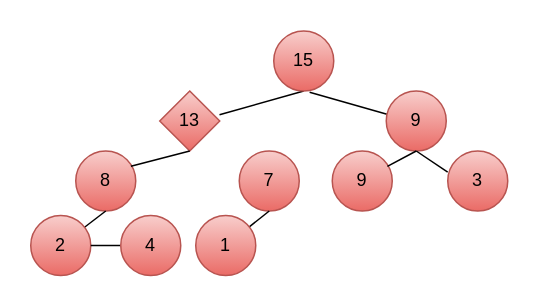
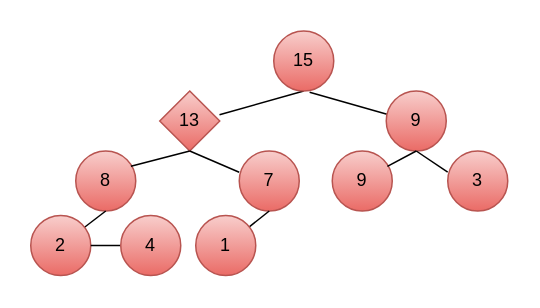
  <mxCell id="0" />
  <mxCell id="1" parent="0" />
  <mxCell id="2" value="8" style="ellipse;whiteSpace=wrap;html=1;aspect=fixed;fillColor=#f8cecc;strokeColor=#b85450;gradientColor=#ea6b66;" vertex="1" parent="1"><mxGeometry x="50" y="100" width="40" height="40" as="geometry" /></mxCell>
  <mxCell id="3" style="rounded=0;orthogonalLoop=1;jettySize=auto;html=1;entryX=0.7;entryY=0.95;entryDx=0;entryDy=0;entryPerimeter=0;strokeColor=none;" edge="1" parent="1" source="5" target="2"><mxGeometry relative="1" as="geometry" /></mxCell>
  <mxCell id="4" style="edgeStyle=none;rounded=0;orthogonalLoop=1;jettySize=auto;html=1;entryX=0.5;entryY=1;entryDx=0;entryDy=0;endArrow=none;endFill=0;" edge="1" parent="1" source="5" target="2"><mxGeometry relative="1" as="geometry" /></mxCell>
  <mxCell id="5" value="2" style="ellipse;whiteSpace=wrap;html=1;aspect=fixed;fillColor=#f8cecc;strokeColor=#b85450;gradientColor=#ea6b66;" vertex="1" parent="1"><mxGeometry x="20" y="143" width="40" height="40" as="geometry" /></mxCell>
  <mxCell id="6" style="edgeStyle=none;rounded=0;orthogonalLoop=1;jettySize=auto;html=1;endArrow=none;endFill=0;" edge="1" parent="1" source="7" target="5"><mxGeometry relative="1" as="geometry"><mxPoint x="68.19" y="123.857" as="targetPoint" /></mxGeometry></mxCell>
  <mxCell id="7" value="4" style="ellipse;whiteSpace=wrap;html=1;aspect=fixed;fillColor=#f8cecc;strokeColor=#b85450;gradientColor=#ea6b66;" vertex="1" parent="1"><mxGeometry x="80" y="143" width="40" height="40" as="geometry" /></mxCell>
  <mxCell id="8" value="7" style="ellipse;whiteSpace=wrap;html=1;aspect=fixed;fillColor=#f8cecc;strokeColor=#b85450;gradientColor=#ea6b66;" vertex="1" parent="1"><mxGeometry x="159" y="100" width="40" height="40" as="geometry" /></mxCell>
  <mxCell id="9" style="rounded=0;orthogonalLoop=1;jettySize=auto;html=1;entryX=0.7;entryY=0.95;entryDx=0;entryDy=0;entryPerimeter=0;strokeColor=none;" edge="1" parent="1" source="11" target="8"><mxGeometry relative="1" as="geometry" /></mxCell>
  <mxCell id="10" style="edgeStyle=none;rounded=0;orthogonalLoop=1;jettySize=auto;html=1;endArrow=none;endFill=0;entryX=0.5;entryY=1;entryDx=0;entryDy=0;" edge="1" parent="1" source="11" target="8"><mxGeometry relative="1" as="geometry"><mxPoint x="179" y="141" as="targetPoint" /></mxGeometry></mxCell>
  <mxCell id="11" value="1" style="ellipse;whiteSpace=wrap;html=1;aspect=fixed;fillColor=#f8cecc;strokeColor=#b85450;gradientColor=#ea6b66;" vertex="1" parent="1"><mxGeometry x="130" y="143" width="40" height="40" as="geometry" /></mxCell>
  <mxCell id="12" value="13" style="rhombus;whiteSpace=wrap;html=1;aspect=fixed;fillColor=#f8cecc;strokeColor=#b85450;gradientColor=#ea6b66;" vertex="1" parent="1"><mxGeometry x="106" y="60" width="40" height="40" as="geometry" /></mxCell>
  <mxCell id="13" style="rounded=0;orthogonalLoop=1;jettySize=auto;html=1;entryX=0.7;entryY=0.95;entryDx=0;entryDy=0;entryPerimeter=0;strokeColor=none;" edge="1" parent="1" target="12"><mxGeometry relative="1" as="geometry"><mxPoint x="88.889" y="109.136" as="sourcePoint" /></mxGeometry></mxCell>
  <mxCell id="14" style="edgeStyle=none;rounded=0;orthogonalLoop=1;jettySize=auto;html=1;entryX=0.5;entryY=1;entryDx=0;entryDy=0;endArrow=none;endFill=0;exitX=0.919;exitY=0.255;exitDx=0;exitDy=0;exitPerimeter=0;" edge="1" parent="1" source="2" target="12"><mxGeometry relative="1" as="geometry"><mxPoint x="89" y="109" as="sourcePoint" /></mxGeometry></mxCell>
+ <mxCell id="15" style="edgeStyle=none;rounded=0;orthogonalLoop=1;jettySize=auto;html=1;endArrow=none;endFill=0;entryX=0.5;entryY=1;entryDx=0;entryDy=0;exitX=-0.001;exitY=0.354;exitDx=0;exitDy=0;exitPerimeter=0;" edge="1" parent="1" source="8" target="12"><mxGeometry relative="1" as="geometry"><mxPoint x="105.69" y="77.857" as="targetPoint" /><mxPoint x="184.306" y="106.891" as="sourcePoint" /></mxGeometry></mxCell>
  <mxCell id="16" value="9" style="ellipse;whiteSpace=wrap;html=1;aspect=fixed;fillColor=#f8cecc;strokeColor=#b85450;gradientColor=#ea6b66;" vertex="1" parent="1"><mxGeometry x="221" y="100" width="40" height="40" as="geometry" /></mxCell>
  <mxCell id="17" value="3" style="ellipse;whiteSpace=wrap;html=1;aspect=fixed;fillColor=#f8cecc;strokeColor=#b85450;gradientColor=#ea6b66;" vertex="1" parent="1"><mxGeometry x="298" y="100" width="40" height="40" as="geometry" /></mxCell>
  <mxCell id="18" style="edgeStyle=none;rounded=0;orthogonalLoop=1;jettySize=auto;html=1;entryX=0.598;entryY=1.021;entryDx=0;entryDy=0;entryPerimeter=0;endArrow=none;endFill=0;exitX=0.012;exitY=0.388;exitDx=0;exitDy=0;exitPerimeter=0;" edge="1" parent="1" source="19" target="24"><mxGeometry relative="1" as="geometry" /></mxCell>
  <mxCell id="19" value="9" style="ellipse;whiteSpace=wrap;html=1;aspect=fixed;fillColor=#f8cecc;strokeColor=#b85450;gradientColor=#ea6b66;" vertex="1" parent="1"><mxGeometry x="257" y="60" width="40" height="40" as="geometry" /></mxCell>
  <mxCell id="20" style="rounded=0;orthogonalLoop=1;jettySize=auto;html=1;entryX=0.7;entryY=0.95;entryDx=0;entryDy=0;entryPerimeter=0;strokeColor=none;" edge="1" parent="1" target="19"><mxGeometry relative="1" as="geometry"><mxPoint x="230.889" y="106.136" as="sourcePoint" /></mxGeometry></mxCell>
  <mxCell id="21" style="edgeStyle=none;rounded=0;orthogonalLoop=1;jettySize=auto;html=1;entryX=0.5;entryY=1;entryDx=0;entryDy=0;endArrow=none;endFill=0;exitX=0.919;exitY=0.255;exitDx=0;exitDy=0;exitPerimeter=0;" edge="1" parent="1" source="16" target="19"><mxGeometry relative="1" as="geometry"><mxPoint x="231" y="106" as="sourcePoint" /></mxGeometry></mxCell>
  <mxCell id="22" style="edgeStyle=none;rounded=0;orthogonalLoop=1;jettySize=auto;html=1;endArrow=none;endFill=0;entryX=0.5;entryY=1;entryDx=0;entryDy=0;exitX=-0.001;exitY=0.354;exitDx=0;exitDy=0;exitPerimeter=0;" edge="1" parent="1" source="17" target="19"><mxGeometry relative="1" as="geometry"><mxPoint x="247.69" y="74.857" as="targetPoint" /><mxPoint x="326.306" y="103.891" as="sourcePoint" /></mxGeometry></mxCell>
  <mxCell id="23" style="edgeStyle=none;rounded=0;orthogonalLoop=1;jettySize=auto;html=1;entryX=0.996;entryY=0.396;entryDx=0;entryDy=0;entryPerimeter=0;endArrow=none;endFill=0;exitX=0.5;exitY=1;exitDx=0;exitDy=0;" edge="1" parent="1" source="24" target="12"><mxGeometry relative="1" as="geometry" /></mxCell>
  <mxCell id="24" value="15" style="ellipse;whiteSpace=wrap;html=1;aspect=fixed;fillColor=#f8cecc;strokeColor=#b85450;gradientColor=#ea6b66;" vertex="1" parent="1"><mxGeometry x="182" y="20" width="40" height="40" as="geometry" /></mxCell>
